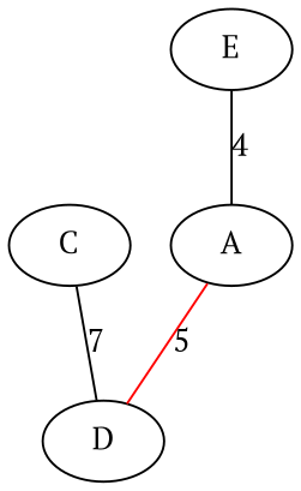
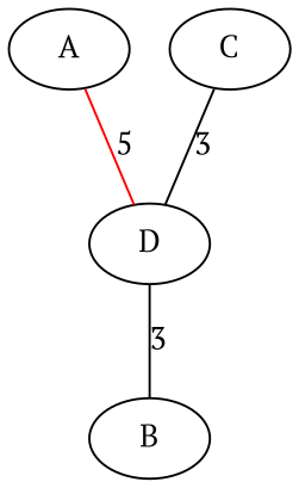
  graph {
    fontname="PT Serif"
    node [fontname="PT Serif"]
    edge [fontname="PT Serif"]
    A
    D
    C
-   E
+   B
    A -- D [color=red label=5]
-   C -- D [label=7]
-   E -- A [label=4]
+   D -- B [label=3]
+   C -- D [label=3]
  }
